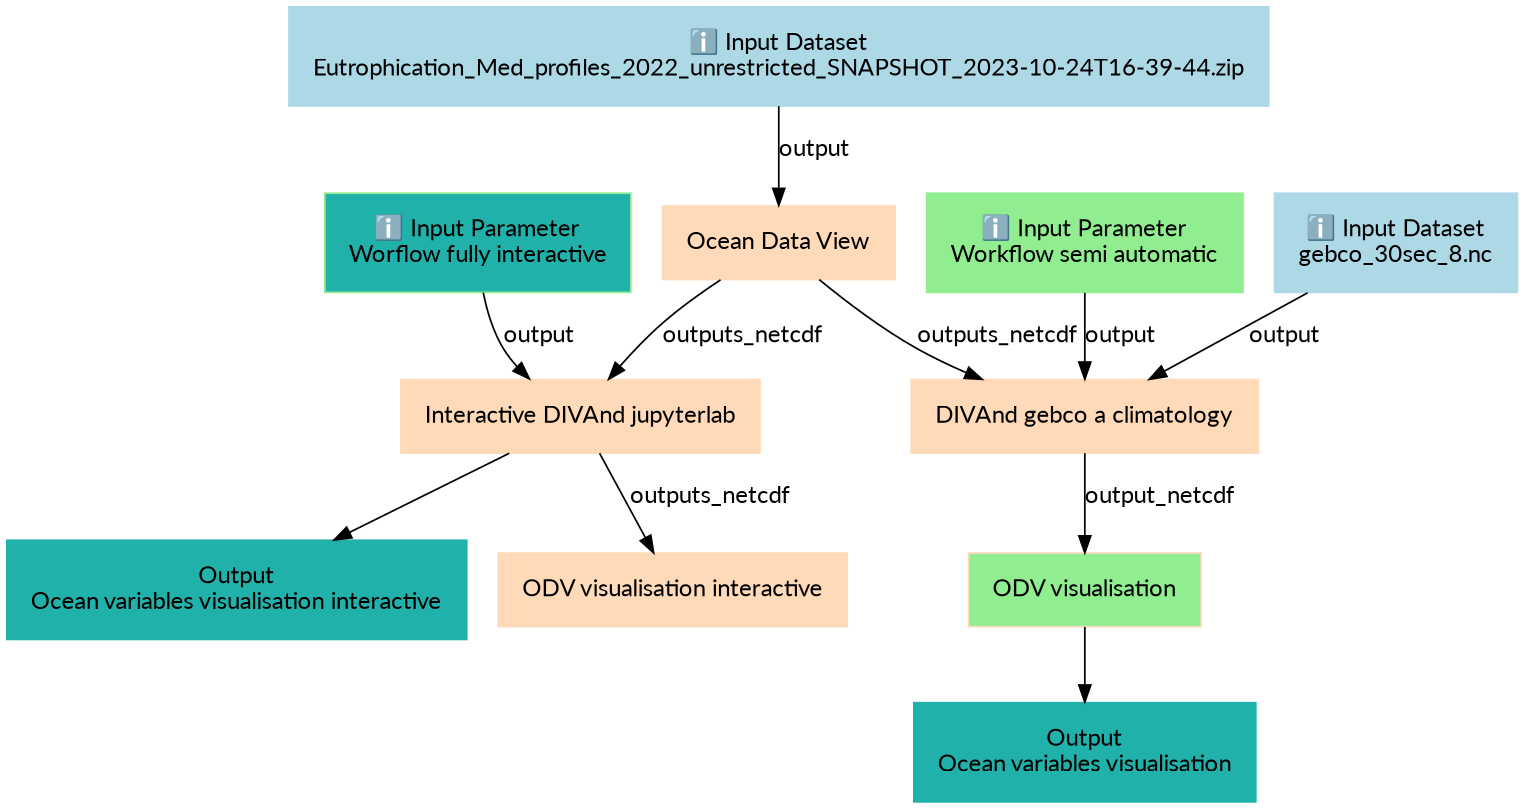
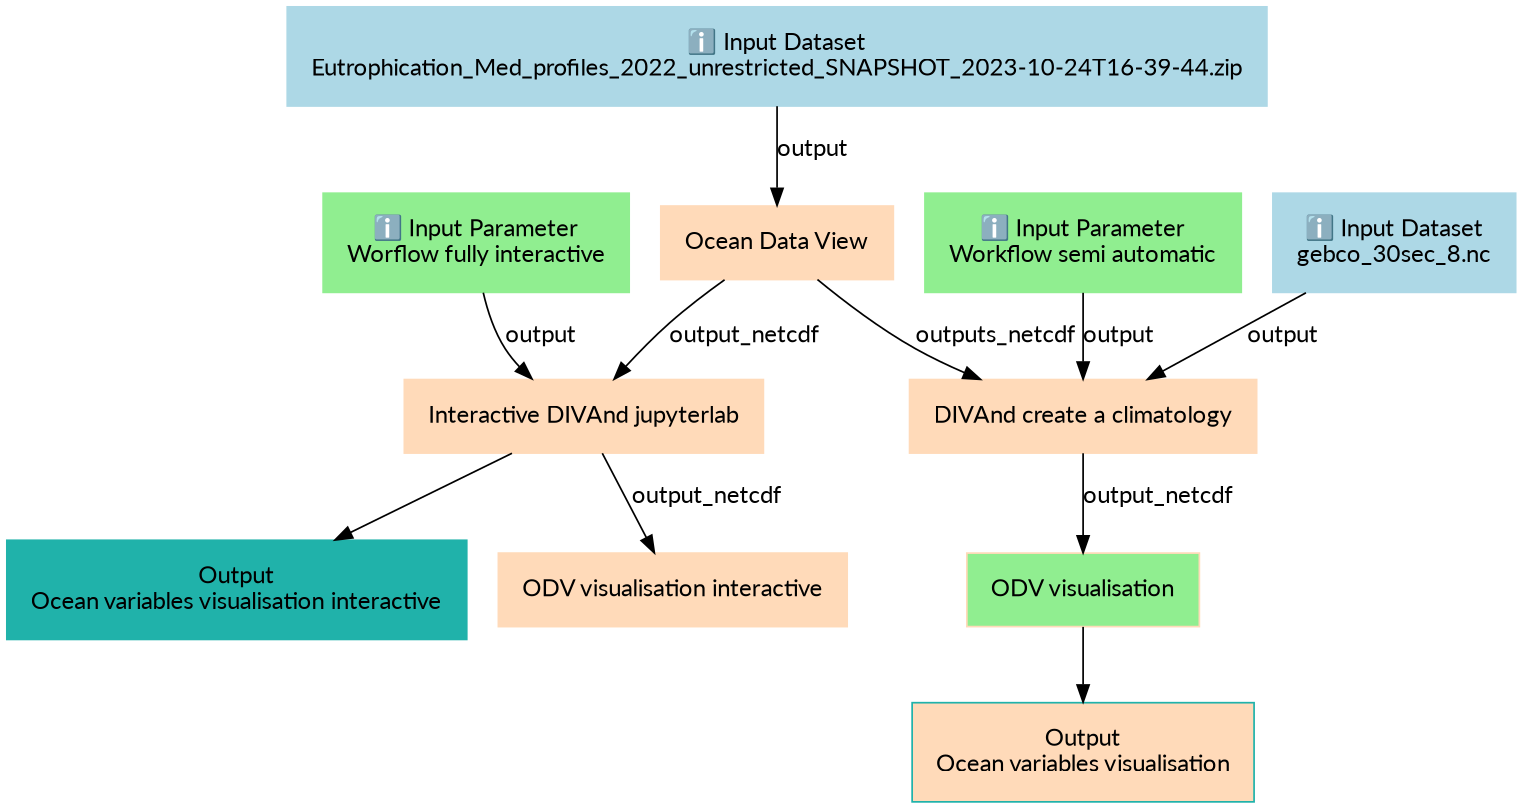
  digraph {
    fontname=Lato
    node [color=peachpuff fontname=Lato margin="0.2,0.2" shape=box style=filled]
    edge [fontname=Lato]
-   n1 [color=lightgreen label="ℹ️ Input Parameter\nWorflow fully interactive" fillcolor=lightseagreen]
+   n1 [color=lightgreen label="ℹ️ Input Parameter\nWorflow fully interactive"]
    n2 [label="Interactive DIVAnd jupyterlab"]
    n3 [label="ODV visualisation interactive"]
    n4 [color=lightseagreen label="Output\nOcean variables visualisation interactive"]
    n5 [color=lightblue label="ℹ️ Input Dataset\nEutrophication_Med_profiles_2022_unrestricted_SNAPSHOT_2023-10-24T16-39-44.zip"]
    n6 [label="Ocean Data View"]
-   n7 [label="DIVAnd gebco a climatology"]
+   n7 [label="DIVAnd create a climatology"]
    n8 [color=lightgreen label="ℹ️ Input Parameter\nWorkflow semi automatic"]
    n9 [fillcolor=lightgreen label="ODV visualisation"]
    n10 [color=lightblue label="ℹ️ Input Dataset\ngebco_30sec_8.nc"]
-   n11 [color=lightseagreen label="Output\nOcean variables visualisation"]
+   n11 [color=lightseagreen label="Output\nOcean variables visualisation" fillcolor=peachpuff]
    n1 -> n2 [label=output]
-   n2 -> n3 [label=outputs_netcdf]
+   n2 -> n3 [label=output_netcdf]
    n2 -> n4
    n5 -> n6 [label=output]
-   n6 -> n2 [label=outputs_netcdf]
+   n6 -> n2 [label=output_netcdf]
    n6 -> n7 [label=outputs_netcdf]
    n7 -> n9 [label=output_netcdf]
    n8 -> n7 [label=output]
    n9 -> n11
    n10 -> n7 [label=output]
  }
